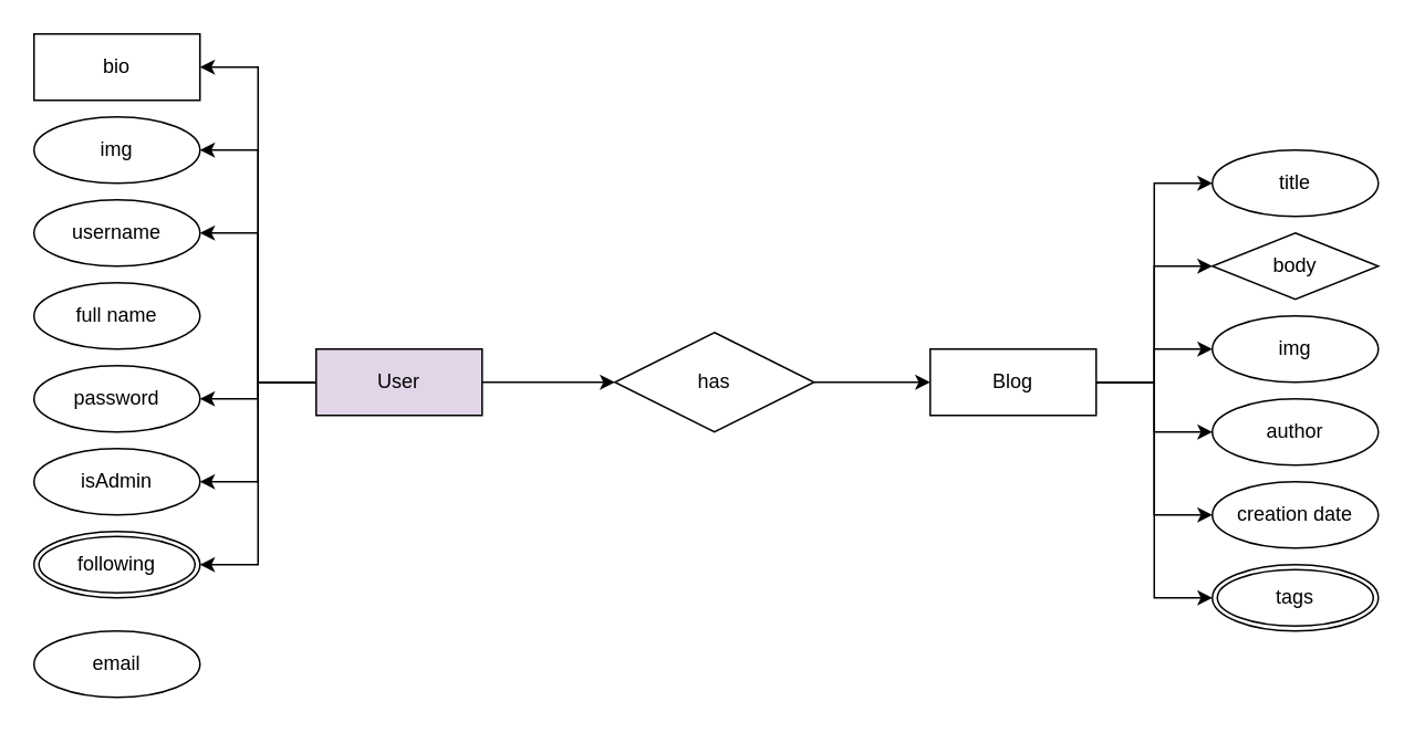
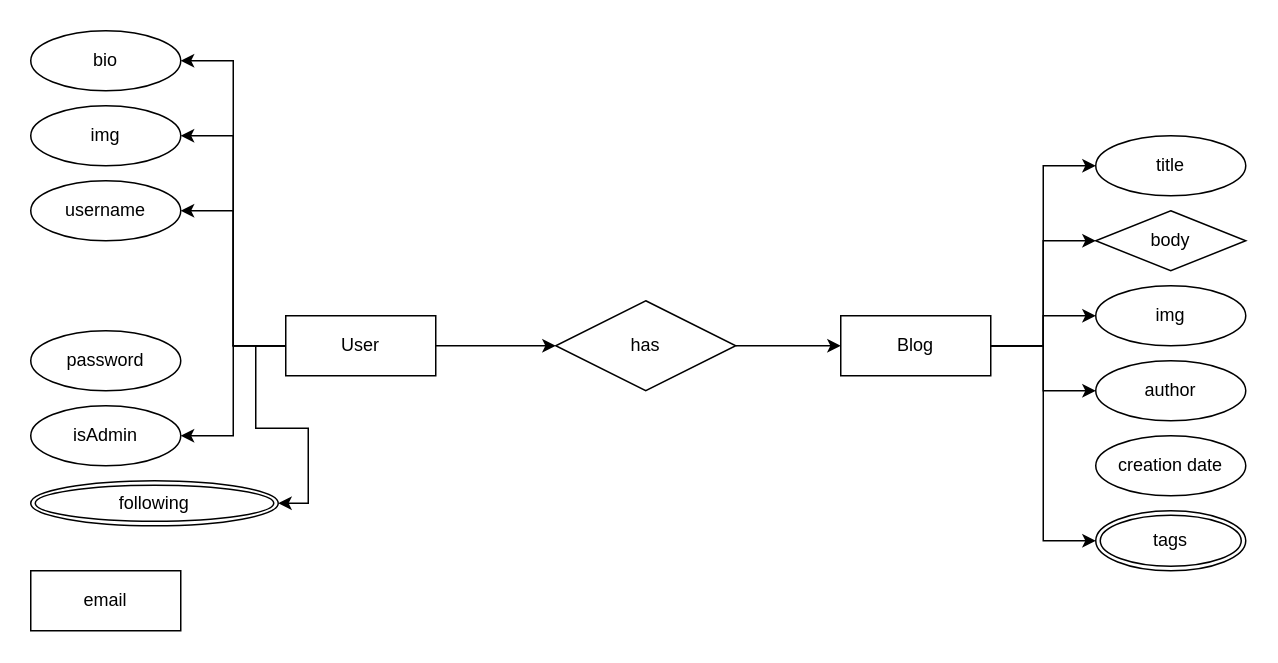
  <mxCell id="0" />
  <mxCell id="1" parent="0" />
  <mxCell id="2" style="edgeStyle=orthogonalEdgeStyle;rounded=0;orthogonalLoop=1;jettySize=auto;html=1;exitX=0;exitY=0.5;exitDx=0;exitDy=0;entryX=1;entryY=0.5;entryDx=0;entryDy=0;" edge="1" parent="1" source="9" target="23"><mxGeometry relative="1" as="geometry" /></mxCell>
- <mxCell id="3" style="edgeStyle=orthogonalEdgeStyle;rounded=0;orthogonalLoop=1;jettySize=auto;html=1;exitX=0;exitY=0.5;exitDx=0;exitDy=0;entryX=1;entryY=0.5;entryDx=0;entryDy=0;" edge="1" parent="1" source="9" target="25"><mxGeometry relative="1" as="geometry" /></mxCell>
  <mxCell id="4" style="edgeStyle=orthogonalEdgeStyle;rounded=0;orthogonalLoop=1;jettySize=auto;html=1;exitX=0;exitY=0.5;exitDx=0;exitDy=0;entryX=1;entryY=0.5;entryDx=0;entryDy=0;" edge="1" parent="1" source="9" target="26"><mxGeometry relative="1" as="geometry" /></mxCell>
  <mxCell id="5" style="edgeStyle=orthogonalEdgeStyle;rounded=0;orthogonalLoop=1;jettySize=auto;html=1;exitX=0;exitY=0.5;exitDx=0;exitDy=0;entryX=1;entryY=0.5;entryDx=0;entryDy=0;" edge="1" parent="1" source="9" target="27"><mxGeometry relative="1" as="geometry" /></mxCell>
  <mxCell id="6" style="edgeStyle=orthogonalEdgeStyle;rounded=0;orthogonalLoop=1;jettySize=auto;html=1;exitX=0;exitY=0.5;exitDx=0;exitDy=0;entryX=1;entryY=0.5;entryDx=0;entryDy=0;" edge="1" parent="1" source="9" target="28"><mxGeometry relative="1" as="geometry" /></mxCell>
  <mxCell id="7" style="edgeStyle=orthogonalEdgeStyle;rounded=0;orthogonalLoop=1;jettySize=auto;html=1;exitX=0;exitY=0.5;exitDx=0;exitDy=0;entryX=1;entryY=0.5;entryDx=0;entryDy=0;" edge="1" parent="1" source="9" target="29"><mxGeometry relative="1" as="geometry" /></mxCell>
  <mxCell id="8" style="edgeStyle=orthogonalEdgeStyle;rounded=0;orthogonalLoop=1;jettySize=auto;html=1;exitX=1;exitY=0.5;exitDx=0;exitDy=0;entryX=0;entryY=0.5;entryDx=0;entryDy=0;" edge="1" parent="1" source="9" target="31"><mxGeometry relative="1" as="geometry" /></mxCell>
- <mxCell id="9" value="User" style="whiteSpace=wrap;html=1;align=center;fillColor=#e1d5e7;" vertex="1" parent="1"><mxGeometry x="190" y="210" width="100" height="40" as="geometry" /></mxCell>
+ <mxCell id="9" value="User" style="whiteSpace=wrap;html=1;align=center;" vertex="1" parent="1"><mxGeometry x="190" y="210" width="100" height="40" as="geometry" /></mxCell>
  <mxCell id="10" style="edgeStyle=orthogonalEdgeStyle;rounded=0;orthogonalLoop=1;jettySize=auto;html=1;exitX=1;exitY=0.5;exitDx=0;exitDy=0;entryX=0;entryY=0.5;entryDx=0;entryDy=0;" edge="1" parent="1" source="16" target="17"><mxGeometry relative="1" as="geometry" /></mxCell>
  <mxCell id="11" style="edgeStyle=orthogonalEdgeStyle;rounded=0;orthogonalLoop=1;jettySize=auto;html=1;exitX=1;exitY=0.5;exitDx=0;exitDy=0;entryX=0;entryY=0.5;entryDx=0;entryDy=0;" edge="1" parent="1" source="16" target="18"><mxGeometry relative="1" as="geometry" /></mxCell>
  <mxCell id="12" style="edgeStyle=orthogonalEdgeStyle;rounded=0;orthogonalLoop=1;jettySize=auto;html=1;exitX=1;exitY=0.5;exitDx=0;exitDy=0;entryX=0;entryY=0.5;entryDx=0;entryDy=0;" edge="1" parent="1" source="16" target="19"><mxGeometry relative="1" as="geometry" /></mxCell>
  <mxCell id="13" style="edgeStyle=orthogonalEdgeStyle;rounded=0;orthogonalLoop=1;jettySize=auto;html=1;exitX=1;exitY=0.5;exitDx=0;exitDy=0;entryX=0;entryY=0.5;entryDx=0;entryDy=0;" edge="1" parent="1" source="16" target="20"><mxGeometry relative="1" as="geometry" /></mxCell>
- <mxCell id="14" style="edgeStyle=orthogonalEdgeStyle;rounded=0;orthogonalLoop=1;jettySize=auto;html=1;exitX=1;exitY=0.5;exitDx=0;exitDy=0;entryX=0;entryY=0.5;entryDx=0;entryDy=0;" edge="1" parent="1" source="16" target="21"><mxGeometry relative="1" as="geometry" /></mxCell>
  <mxCell id="15" style="edgeStyle=orthogonalEdgeStyle;rounded=0;orthogonalLoop=1;jettySize=auto;html=1;exitX=1;exitY=0.5;exitDx=0;exitDy=0;entryX=0;entryY=0.5;entryDx=0;entryDy=0;" edge="1" parent="1" source="16" target="22"><mxGeometry relative="1" as="geometry" /></mxCell>
  <mxCell id="16" value="Blog" style="whiteSpace=wrap;html=1;align=center;" vertex="1" parent="1"><mxGeometry x="560" y="210" width="100" height="40" as="geometry" /></mxCell>
  <mxCell id="17" value="title" style="ellipse;whiteSpace=wrap;html=1;align=center;" vertex="1" parent="1"><mxGeometry x="730" y="90" width="100" height="40" as="geometry" /></mxCell>
  <mxCell id="18" value="body" style="rhombus;whiteSpace=wrap;html=1;align=center;" vertex="1" parent="1"><mxGeometry x="730" y="140" width="100" height="40" as="geometry" /></mxCell>
  <mxCell id="19" value="img" style="ellipse;whiteSpace=wrap;html=1;align=center;" vertex="1" parent="1"><mxGeometry x="730" y="190" width="100" height="40" as="geometry" /></mxCell>
  <mxCell id="20" value="author" style="ellipse;whiteSpace=wrap;html=1;align=center;" vertex="1" parent="1"><mxGeometry x="730" y="240" width="100" height="40" as="geometry" /></mxCell>
  <mxCell id="21" value="creation date" style="ellipse;whiteSpace=wrap;html=1;align=center;" vertex="1" parent="1"><mxGeometry x="730" y="290" width="100" height="40" as="geometry" /></mxCell>
  <mxCell id="22" value="tags" style="ellipse;shape=doubleEllipse;margin=3;whiteSpace=wrap;html=1;align=center;" vertex="1" parent="1"><mxGeometry x="730" y="340" width="100" height="40" as="geometry" /></mxCell>
  <mxCell id="23" value="username" style="ellipse;whiteSpace=wrap;html=1;align=center;" vertex="1" parent="1"><mxGeometry x="20" y="120" width="100" height="40" as="geometry" /></mxCell>
- <mxCell id="24" value="full name" style="ellipse;whiteSpace=wrap;html=1;align=center;" vertex="1" parent="1"><mxGeometry x="20" y="170" width="100" height="40" as="geometry" /></mxCell>
  <mxCell id="25" value="password" style="ellipse;whiteSpace=wrap;html=1;align=center;" vertex="1" parent="1"><mxGeometry x="20" y="220" width="100" height="40" as="geometry" /></mxCell>
  <mxCell id="26" value="isAdmin" style="ellipse;whiteSpace=wrap;html=1;align=center;" vertex="1" parent="1"><mxGeometry x="20" y="270" width="100" height="40" as="geometry" /></mxCell>
- <mxCell id="27" value="following" style="ellipse;shape=doubleEllipse;margin=3;whiteSpace=wrap;html=1;align=center;" vertex="1" parent="1"><mxGeometry x="20" y="320" width="100" height="40" as="geometry" /></mxCell>
+ <mxCell id="27" value="following" style="ellipse;shape=doubleEllipse;margin=3;whiteSpace=wrap;html=1;align=center;" vertex="1" parent="1"><mxGeometry x="20" y="320" width="165" height="30" as="geometry" /></mxCell>
  <mxCell id="28" value="img" style="ellipse;whiteSpace=wrap;html=1;align=center;" vertex="1" parent="1"><mxGeometry x="20" y="70" width="100" height="40" as="geometry" /></mxCell>
- <mxCell id="29" value="bio" style="whiteSpace=wrap;html=1;align=center;rounded=0;" vertex="1" parent="1"><mxGeometry x="20" width="100" height="40" as="geometry" y="20" /></mxCell>
+ <mxCell id="29" value="bio" style="ellipse;whiteSpace=wrap;html=1;align=center;" vertex="1" parent="1"><mxGeometry x="20" width="100" height="40" as="geometry" y="20" /></mxCell>
  <mxCell id="30" style="edgeStyle=orthogonalEdgeStyle;rounded=0;orthogonalLoop=1;jettySize=auto;html=1;exitX=1;exitY=0.5;exitDx=0;exitDy=0;entryX=0;entryY=0.5;entryDx=0;entryDy=0;" edge="1" parent="1" source="31" target="16"><mxGeometry relative="1" as="geometry" /></mxCell>
  <mxCell id="31" value="has" style="shape=rhombus;perimeter=rhombusPerimeter;whiteSpace=wrap;html=1;align=center;" vertex="1" parent="1"><mxGeometry x="370" y="200" width="120" height="60" as="geometry" /></mxCell>
- <mxCell id="32" value="email" style="ellipse;whiteSpace=wrap;html=1;align=center;" vertex="1" parent="1"><mxGeometry x="20" y="380" width="100" height="40" as="geometry" /></mxCell>
+ <mxCell id="32" value="email" style="whiteSpace=wrap;html=1;align=center;rounded=0;" vertex="1" parent="1"><mxGeometry x="20" y="380" width="100" height="40" as="geometry" /></mxCell>
